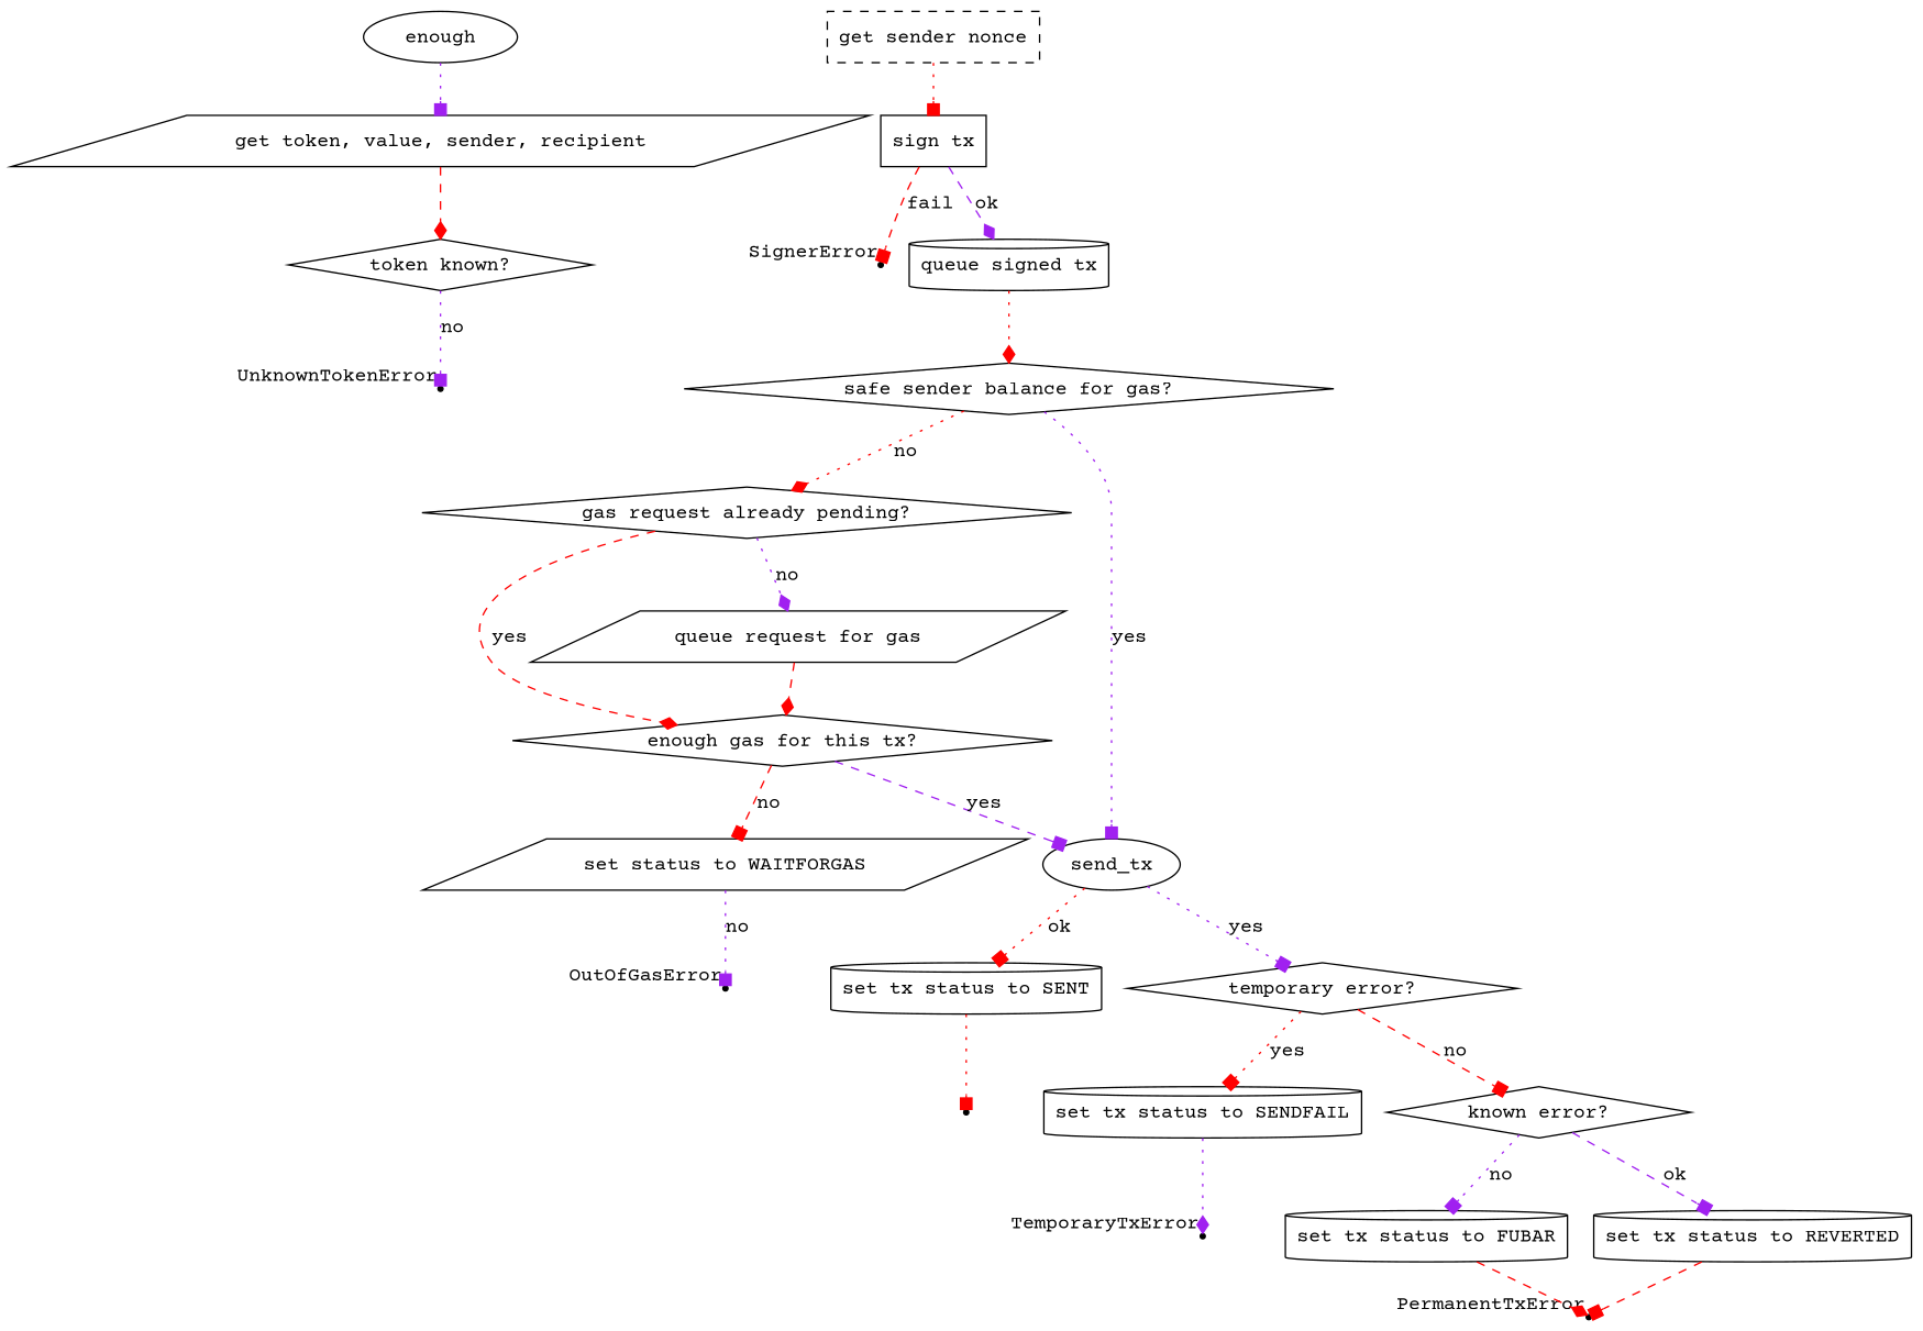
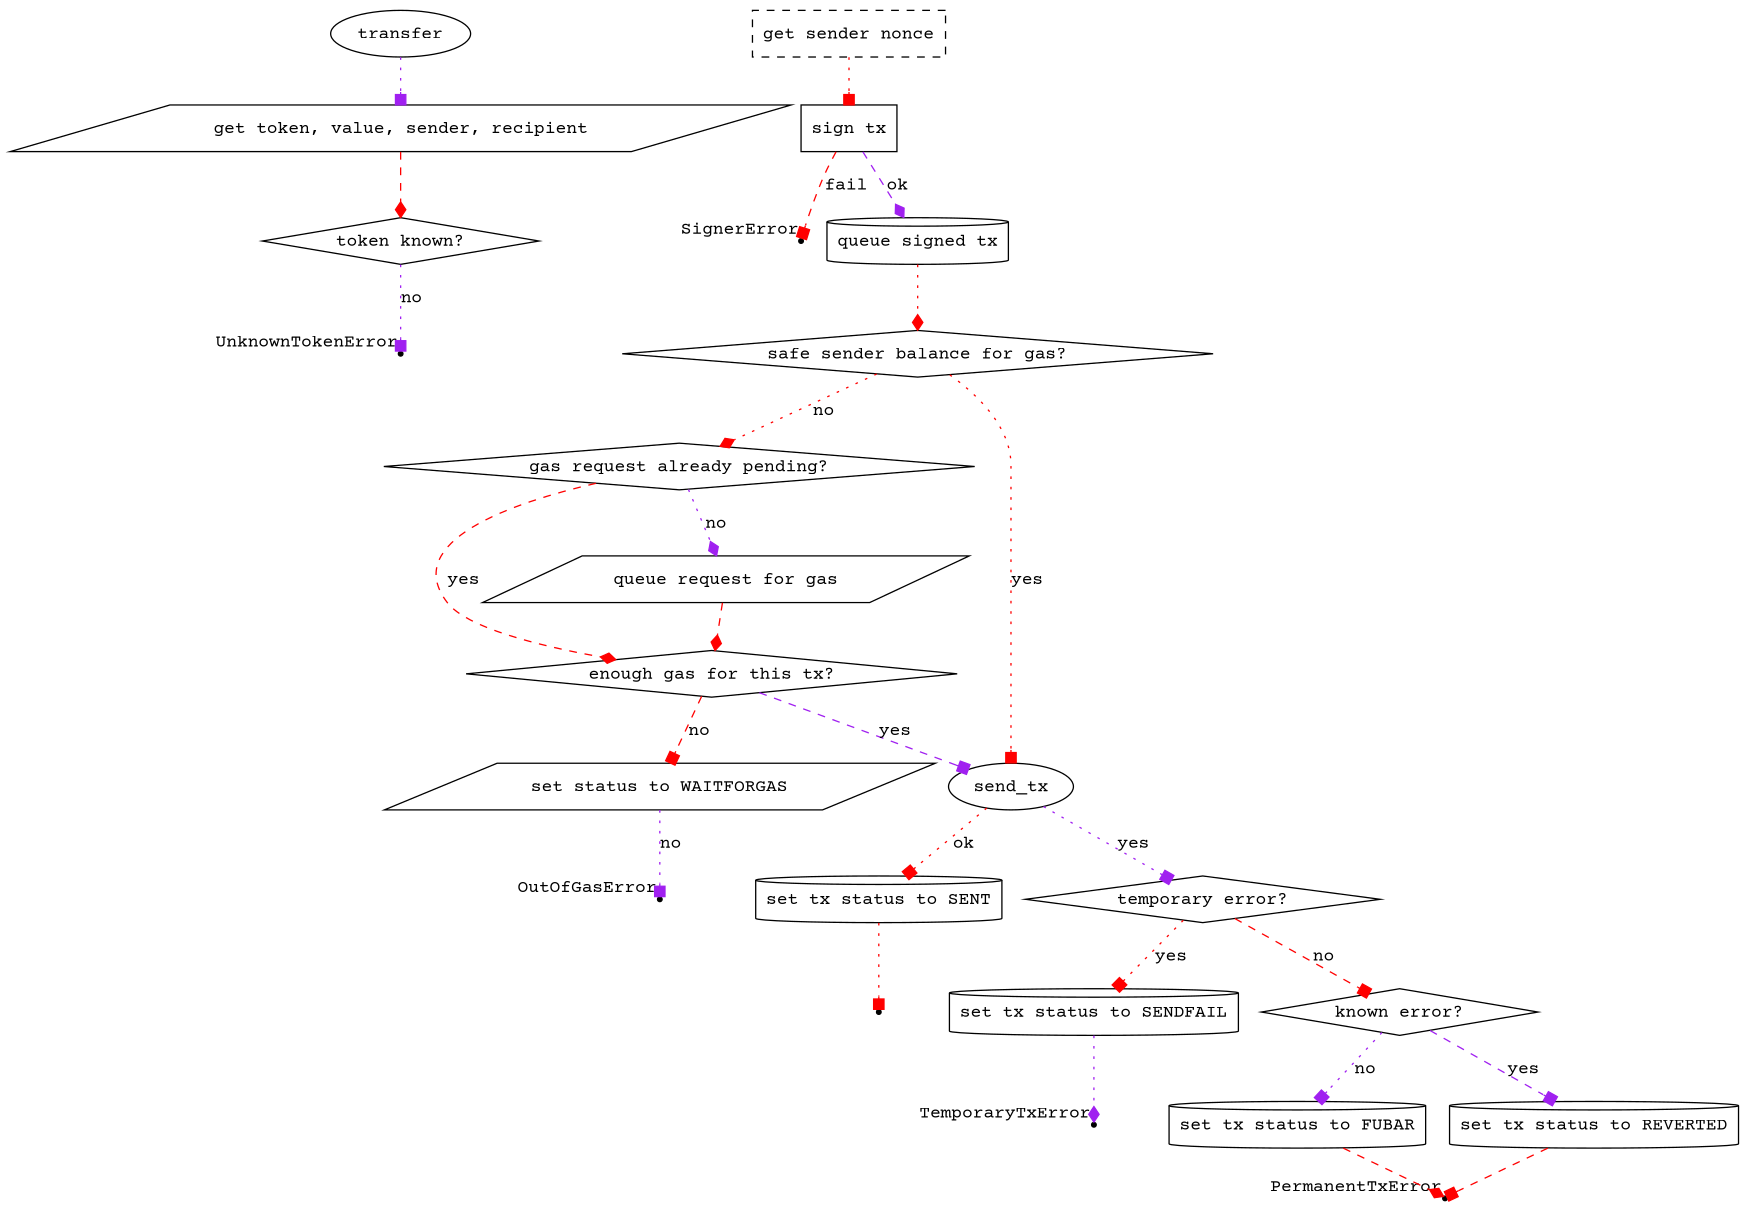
  digraph {
    fontname="Courier Prime"
    node [fontname="Courier Prime" shape=diamond]
    edge [arrowhead=box color=red fontname="Courier Prime" style=dotted]
-   n1 [label=enough shape=ellipse]
+   n1 [label=transfer shape=ellipse]
    n2 [label="get token, value, sender, recipient" shape=parallelogram]
    n3 [label="token known?"]
    token_lookup_x [shape=point xlabel=UnknownTokenError]
    n5 [label="get sender nonce" shape=box style=dashed]
    n6 [label="sign tx" shape=box]
    sign_tx_x [shape=point xlabel=SignerError]
    n8 [label="queue signed tx" shape=cylinder]
    n9 [label="safe sender balance for gas?"]
    n10 [label="gas request already pending?"]
    send_tx [shape=""]
    n12 [label="queue request for gas" shape=parallelogram]
    n13 [label="enough gas for this tx?"]
    n14 [label="temporary error?"]
    n15 [label="set tx status to SENT" shape=cylinder]
    n16 [label="set status to WAITFORGAS" shape=parallelogram]
    gas_tx_x [shape=point xlabel=OutOfGasError]
    n18 [label="known error?"]
    n19 [label="set tx status to SENDFAIL" shape=cylinder]
    n20 [label="set tx status to REVERTED" shape=cylinder]
    n21 [label="set tx status to FUBAR" shape=cylinder]
    send_tx_x_tmp [shape=point xlabel=TemporaryTxError]
    send_tx_x_final [shape=point xlabel=PermanentTxError]
    ok [shape=point]
    n1 -> n2 [color=purple]
    n2 -> n3 [arrowhead=diamond style=dashed]
    n3 -> token_lookup_x [color=purple label=no]
    n5 -> n6
    n6 -> sign_tx_x [label=fail style=dashed]
    n6 -> n8 [arrowhead=diamond color=purple label=ok style=dashed]
    n8 -> n9 [arrowhead=diamond]
    n9 -> n10 [arrowhead=diamond label=no]
-   n9 -> send_tx [color=purple label=yes]
+   n9 -> send_tx [label=yes]
    n10 -> n12 [arrowhead=diamond color=purple label=no]
    n10 -> n13 [arrowhead=diamond label=yes style=dashed]
    send_tx -> n14 [color=purple label=yes]
    send_tx -> n15 [label=ok]
    n12 -> n13 [arrowhead=diamond style=dashed]
    n13 -> send_tx [color=purple label=yes style=dashed]
    n13 -> n16 [label=no style=dashed]
    n14 -> n18 [label=no style=dashed]
    n14 -> n19 [label=yes]
    n15 -> ok
    n16 -> gas_tx_x [color=purple label=no]
-   n18 -> n20 [color=purple label=ok style=dashed]
+   n18 -> n20 [color=purple label=yes style=dashed]
    n18 -> n21 [color=purple label=no]
    n19 -> send_tx_x_tmp [arrowhead=diamond color=purple]
    n20 -> send_tx_x_final [style=dashed]
    n21 -> send_tx_x_final [arrowhead=diamond style=dashed]
  }
